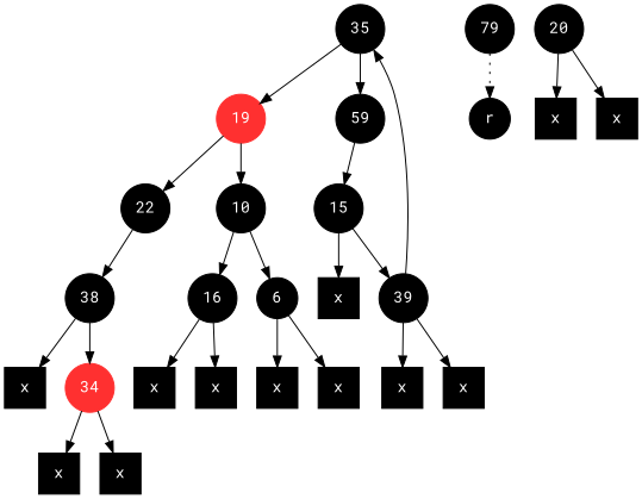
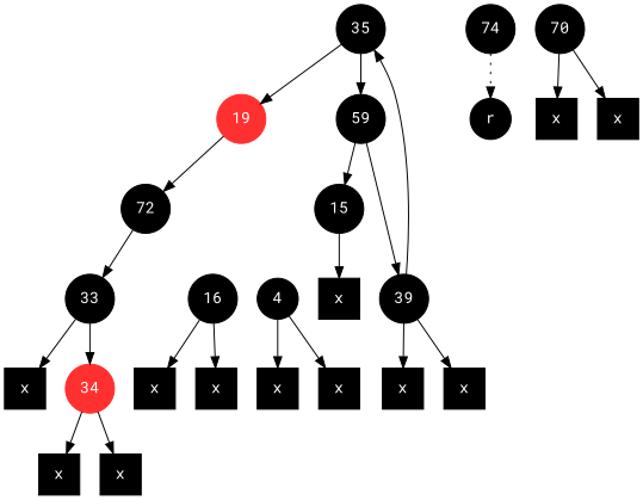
  digraph {
    fontname="Roboto Mono"
    node [color=black fontcolor=white fontname="Roboto Mono" shape=circle style=filled]
    edge [fontname="Roboto Mono"]
    19 [color=firebrick1]
-   10
-   22
-   4 [label=6]
+   22 [label=72]
+   4
    n5 [label=16]
-   33 [label=38]
-   79
+   33
+   79 [label=74]
    r
    35
    n10 [label=59]
    39
    n12 [label=15]
    n13 [label=x shape=square]
    n14 [label=x shape=square]
    n15 [label=x shape=square]
    n16 [label=x shape=square]
    n17 [label=x shape=square]
    n18 [label=x shape=square]
    n19 [label=x shape=square]
    n20 [label=x shape=square]
-   20
+   20 [label=70]
    n22 [label=x shape=square]
    n23 [label=x shape=square]
    34 [color=firebrick1]
    n25 [label=x shape=square]
    n26 [label=x shape=square]
-   19 -> 10
    19 -> 22
-   10 -> 4
-   10 -> n5
    22 -> 33
    4 -> n16
    4 -> n17
    n5 -> n18
    n5 -> n19
    33 -> n23
    33 -> 34
    79 -> r [style=dotted]
    35 -> 19
    35 -> n10
-   n12 -> 39
+   n10 -> 39
    n10 -> n12
    39 -> 35
    39 -> n13
    39 -> n14
    n12 -> n15
    20 -> n20
    20 -> n22
    34 -> n25
    34 -> n26
  }
